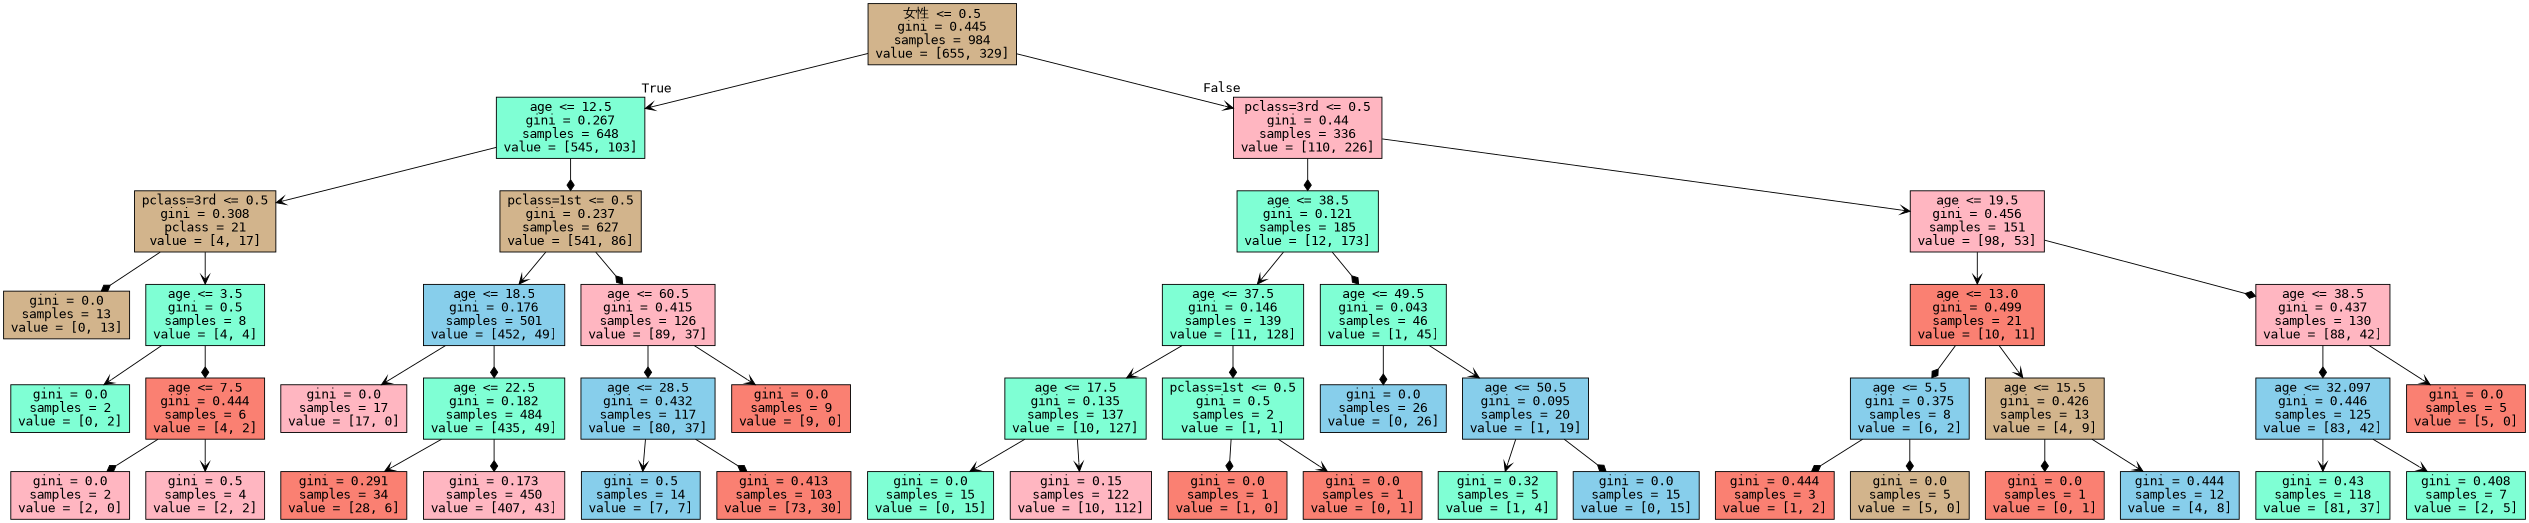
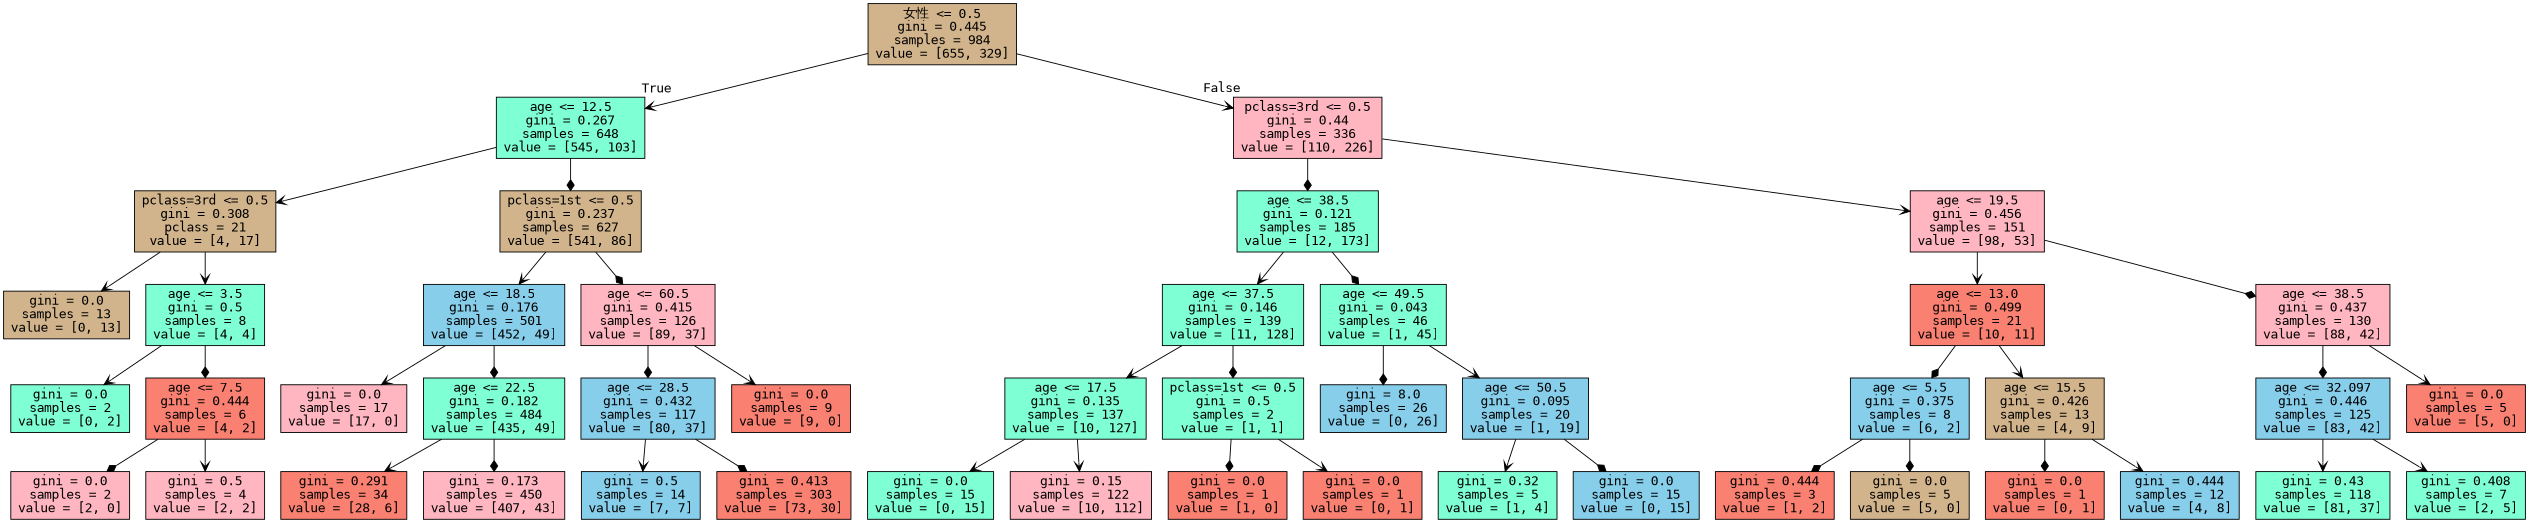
  digraph {
    fontname="DejaVu Sans Mono"
    node [fillcolor=aquamarine fontname="DejaVu Sans Mono" shape=box style=filled]
    edge [arrowhead=vee fontname="DejaVu Sans Mono"]
    n1 [fillcolor=tan label="女性 <= 0.5\ngini = 0.445\nsamples = 984\nvalue = [655, 329]"]
    n2 [label="age <= 12.5\ngini = 0.267\nsamples = 648\nvalue = [545, 103]"]
    n3 [fillcolor=lightpink label="pclass=3rd <= 0.5\ngini = 0.44\nsamples = 336\nvalue = [110, 226]"]
    n4 [fillcolor=tan label="pclass=3rd <= 0.5\ngini = 0.308\npclass = 21\nvalue = [4, 17]"]
    n5 [fillcolor=tan label="pclass=1st <= 0.5\ngini = 0.237\nsamples = 627\nvalue = [541, 86]"]
    n6 [label="age <= 38.5\ngini = 0.121\nsamples = 185\nvalue = [12, 173]"]
    n7 [fillcolor=lightpink label="age <= 19.5\ngini = 0.456\nsamples = 151\nvalue = [98, 53]"]
    n8 [fillcolor=tan label="gini = 0.0\nsamples = 13\nvalue = [0, 13]"]
    n9 [label="age <= 3.5\ngini = 0.5\nsamples = 8\nvalue = [4, 4]"]
    n10 [fillcolor=skyblue label="age <= 18.5\ngini = 0.176\nsamples = 501\nvalue = [452, 49]"]
    n11 [fillcolor=lightpink label="age <= 60.5\ngini = 0.415\nsamples = 126\nvalue = [89, 37]"]
    n12 [label="gini = 0.0\nsamples = 2\nvalue = [0, 2]"]
    n13 [fillcolor=salmon label="age <= 7.5\ngini = 0.444\nsamples = 6\nvalue = [4, 2]"]
    n14 [fillcolor=lightpink label="gini = 0.0\nsamples = 2\nvalue = [2, 0]"]
    n15 [fillcolor=lightpink label="gini = 0.5\nsamples = 4\nvalue = [2, 2]"]
    n16 [fillcolor=lightpink label="gini = 0.0\nsamples = 17\nvalue = [17, 0]"]
    n17 [label="age <= 22.5\ngini = 0.182\nsamples = 484\nvalue = [435, 49]"]
    n18 [fillcolor=skyblue label="age <= 28.5\ngini = 0.432\nsamples = 117\nvalue = [80, 37]"]
    n19 [fillcolor=salmon label="gini = 0.0\nsamples = 9\nvalue = [9, 0]"]
    n20 [fillcolor=salmon label="gini = 0.291\nsamples = 34\nvalue = [28, 6]"]
    n21 [fillcolor=lightpink label="gini = 0.173\nsamples = 450\nvalue = [407, 43]"]
    n22 [fillcolor=skyblue label="gini = 0.5\nsamples = 14\nvalue = [7, 7]"]
-   n23 [fillcolor=salmon label="gini = 0.413\nsamples = 103\nvalue = [73, 30]"]
+   n23 [fillcolor=salmon label="gini = 0.413\nsamples = 303\nvalue = [73, 30]"]
    n24 [label="age <= 37.5\ngini = 0.146\nsamples = 139\nvalue = [11, 128]"]
    n25 [label="age <= 49.5\ngini = 0.043\nsamples = 46\nvalue = [1, 45]"]
    n26 [fillcolor=salmon label="age <= 13.0\ngini = 0.499\nsamples = 21\nvalue = [10, 11]"]
    n27 [fillcolor=lightpink label="age <= 38.5\ngini = 0.437\nsamples = 130\nvalue = [88, 42]"]
    n28 [label="age <= 17.5\ngini = 0.135\nsamples = 137\nvalue = [10, 127]"]
    n29 [label="pclass=1st <= 0.5\ngini = 0.5\nsamples = 2\nvalue = [1, 1]"]
-   n30 [fillcolor=skyblue label="gini = 0.0\nsamples = 26\nvalue = [0, 26]"]
+   n30 [fillcolor=skyblue label="gini = 8.0\nsamples = 26\nvalue = [0, 26]"]
    n31 [fillcolor=skyblue label="age <= 50.5\ngini = 0.095\nsamples = 20\nvalue = [1, 19]"]
    n32 [label="gini = 0.0\nsamples = 15\nvalue = [0, 15]"]
    n33 [fillcolor=lightpink label="gini = 0.15\nsamples = 122\nvalue = [10, 112]"]
    n34 [fillcolor=salmon label="gini = 0.0\nsamples = 1\nvalue = [1, 0]"]
    n35 [fillcolor=salmon label="gini = 0.0\nsamples = 1\nvalue = [0, 1]"]
    n36 [label="gini = 0.32\nsamples = 5\nvalue = [1, 4]"]
    n37 [fillcolor=skyblue label="gini = 0.0\nsamples = 15\nvalue = [0, 15]"]
    n38 [fillcolor=skyblue label="age <= 5.5\ngini = 0.375\nsamples = 8\nvalue = [6, 2]"]
    n39 [fillcolor=tan label="age <= 15.5\ngini = 0.426\nsamples = 13\nvalue = [4, 9]"]
    n40 [fillcolor=skyblue label="age <= 32.097\ngini = 0.446\nsamples = 125\nvalue = [83, 42]"]
    n41 [fillcolor=salmon label="gini = 0.0\nsamples = 5\nvalue = [5, 0]"]
    n42 [fillcolor=salmon label="gini = 0.444\nsamples = 3\nvalue = [1, 2]"]
    n43 [fillcolor=tan label="gini = 0.0\nsamples = 5\nvalue = [5, 0]"]
    n44 [fillcolor=salmon label="gini = 0.0\nsamples = 1\nvalue = [0, 1]"]
    n45 [fillcolor=skyblue label="gini = 0.444\nsamples = 12\nvalue = [4, 8]"]
    n46 [label="gini = 0.43\nsamples = 118\nvalue = [81, 37]"]
    n47 [label="gini = 0.408\nsamples = 7\nvalue = [2, 5]"]
    n1 -> n2 [headlabel=True labelangle=45 labeldistance=2.5]
    n1 -> n3 [headlabel=False labelangle=-45 labeldistance=2.5]
    n2 -> n4
    n2 -> n5 [arrowhead=diamond]
    n3 -> n6 [arrowhead=diamond]
    n3 -> n7
-   n4 -> n8 [arrowhead=diamond]
+   n4 -> n8
    n4 -> n9
    n5 -> n10
    n5 -> n11 [arrowhead=diamond]
    n6 -> n24
    n6 -> n25 [arrowhead=diamond]
    n7 -> n26
    n7 -> n27 [arrowhead=diamond]
    n9 -> n12
    n9 -> n13 [arrowhead=diamond]
    n10 -> n16
    n10 -> n17 [arrowhead=diamond]
    n11 -> n18 [arrowhead=diamond]
    n11 -> n19
    n13 -> n14 [arrowhead=diamond]
    n13 -> n15
    n17 -> n20
    n17 -> n21 [arrowhead=diamond]
    n18 -> n22
    n18 -> n23 [arrowhead=diamond]
    n24 -> n28
    n24 -> n29 [arrowhead=diamond]
    n25 -> n30 [arrowhead=diamond]
    n25 -> n31
    n26 -> n38 [arrowhead=diamond]
    n26 -> n39
    n27 -> n40 [arrowhead=diamond]
    n27 -> n41
    n28 -> n32
    n28 -> n33
    n29 -> n34 [arrowhead=diamond]
    n29 -> n35
    n31 -> n36
    n31 -> n37 [arrowhead=diamond]
    n38 -> n42 [arrowhead=diamond]
    n38 -> n43 [arrowhead=diamond]
    n39 -> n44 [arrowhead=diamond]
    n39 -> n45
    n40 -> n46
    n40 -> n47
  }
